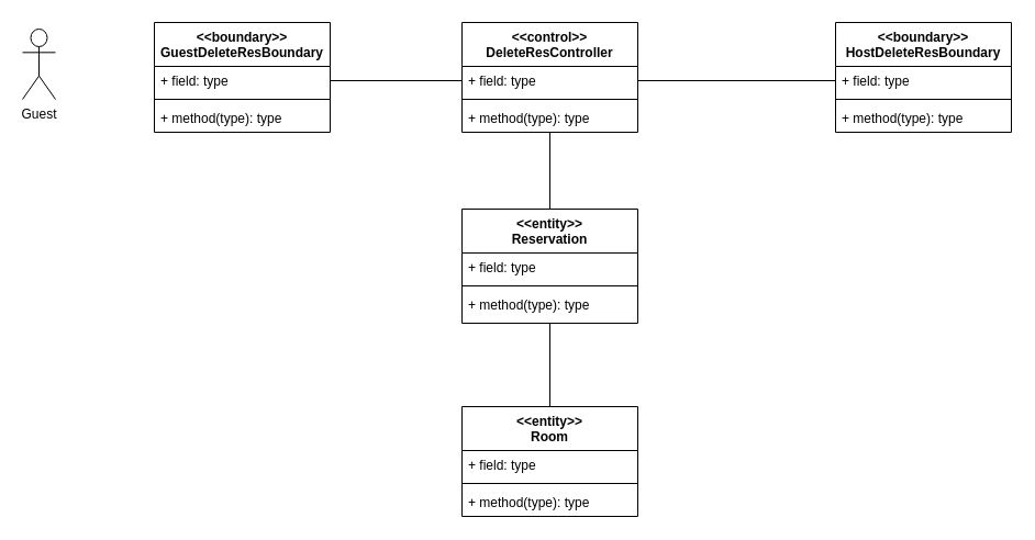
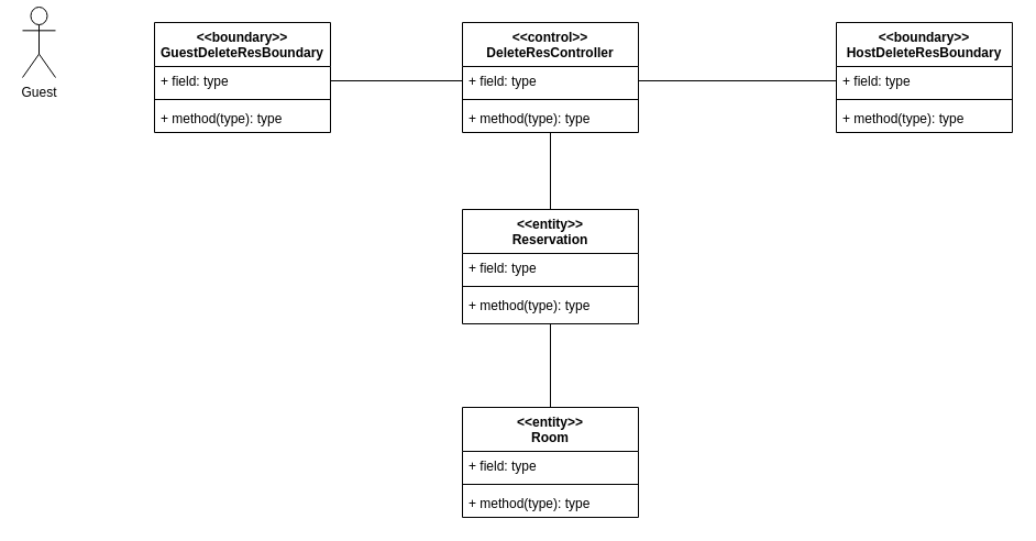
  <mxCell id="0" />
  <mxCell id="1" parent="0" />
  <mxCell id="2" style="edgeStyle=orthogonalEdgeStyle;rounded=0;orthogonalLoop=1;jettySize=auto;html=1;exitX=0.5;exitY=0;exitDx=0;exitDy=0;entryX=0.5;entryY=1;entryDx=0;entryDy=0;entryPerimeter=0;endArrow=none;endFill=0;" edge="1" parent="1" source="3" target="10"><mxGeometry relative="1" as="geometry" /></mxCell>
  <mxCell id="3" value="&lt;&lt;entity&gt;&gt;&#10;Reservation" style="swimlane;fontStyle=1;align=center;verticalAlign=top;childLayout=stackLayout;horizontal=1;startSize=40;horizontalStack=0;resizeParent=1;resizeParentMax=0;resizeLast=0;collapsible=1;marginBottom=0;" parent="1" vertex="1"><mxGeometry x="420" y="190" width="160" height="104" as="geometry" /></mxCell>
  <mxCell id="4" value="+ field: type" style="text;strokeColor=none;fillColor=none;align=left;verticalAlign=top;spacingLeft=4;spacingRight=4;overflow=hidden;rotatable=0;points=[[0,0.5],[1,0.5]];portConstraint=eastwest;" parent="3" vertex="1"><mxGeometry y="40" width="160" height="26" as="geometry" /></mxCell>
  <mxCell id="5" value="" style="line;strokeWidth=1;fillColor=none;align=left;verticalAlign=middle;spacingTop=-1;spacingLeft=3;spacingRight=3;rotatable=0;labelPosition=right;points=[];portConstraint=eastwest;" parent="3" vertex="1"><mxGeometry y="66" width="160" height="8" as="geometry" /></mxCell>
  <mxCell id="6" value="+ method(type): type" style="text;strokeColor=none;fillColor=none;align=left;verticalAlign=top;spacingLeft=4;spacingRight=4;overflow=hidden;rotatable=0;points=[[0,0.5],[1,0.5]];portConstraint=eastwest;" parent="3" vertex="1"><mxGeometry y="74" width="160" height="30" as="geometry" /></mxCell>
  <mxCell id="7" value="&lt;&lt;control&gt;&gt;&#10;DeleteResController" style="swimlane;fontStyle=1;align=center;verticalAlign=top;childLayout=stackLayout;horizontal=1;startSize=40;horizontalStack=0;resizeParent=1;resizeParentMax=0;resizeLast=0;collapsible=1;marginBottom=0;" parent="1" vertex="1"><mxGeometry x="420" y="20" width="160" height="100" as="geometry" /></mxCell>
  <mxCell id="8" value="+ field: type" style="text;strokeColor=none;fillColor=none;align=left;verticalAlign=top;spacingLeft=4;spacingRight=4;overflow=hidden;rotatable=0;points=[[0,0.5],[1,0.5]];portConstraint=eastwest;" parent="7" vertex="1"><mxGeometry y="40" width="160" height="26" as="geometry" /></mxCell>
  <mxCell id="9" value="" style="line;strokeWidth=1;fillColor=none;align=left;verticalAlign=middle;spacingTop=-1;spacingLeft=3;spacingRight=3;rotatable=0;labelPosition=right;points=[];portConstraint=eastwest;" parent="7" vertex="1"><mxGeometry y="66" width="160" height="8" as="geometry" /></mxCell>
  <mxCell id="10" value="+ method(type): type" style="text;strokeColor=none;fillColor=none;align=left;verticalAlign=top;spacingLeft=4;spacingRight=4;overflow=hidden;rotatable=0;points=[[0,0.5],[1,0.5]];portConstraint=eastwest;" parent="7" vertex="1"><mxGeometry y="74" width="160" height="26" as="geometry" /></mxCell>
  <mxCell id="11" value="&lt;&lt;boundary&gt;&gt;&#10;GuestDeleteResBoundary" style="swimlane;fontStyle=1;align=center;verticalAlign=top;childLayout=stackLayout;horizontal=1;startSize=40;horizontalStack=0;resizeParent=1;resizeParentMax=0;resizeLast=0;collapsible=1;marginBottom=0;" parent="1" vertex="1"><mxGeometry x="140" y="20" width="160" height="100" as="geometry" /></mxCell>
  <mxCell id="12" value="+ field: type" style="text;strokeColor=none;fillColor=none;align=left;verticalAlign=top;spacingLeft=4;spacingRight=4;overflow=hidden;rotatable=0;points=[[0,0.5],[1,0.5]];portConstraint=eastwest;" parent="11" vertex="1"><mxGeometry y="40" width="160" height="26" as="geometry" /></mxCell>
  <mxCell id="13" value="" style="line;strokeWidth=1;fillColor=none;align=left;verticalAlign=middle;spacingTop=-1;spacingLeft=3;spacingRight=3;rotatable=0;labelPosition=right;points=[];portConstraint=eastwest;" parent="11" vertex="1"><mxGeometry y="66" width="160" height="8" as="geometry" /></mxCell>
  <mxCell id="14" value="+ method(type): type" style="text;strokeColor=none;fillColor=none;align=left;verticalAlign=top;spacingLeft=4;spacingRight=4;overflow=hidden;rotatable=0;points=[[0,0.5],[1,0.5]];portConstraint=eastwest;" parent="11" vertex="1"><mxGeometry y="74" width="160" height="26" as="geometry" /></mxCell>
- <mxCell id="15" value="Guest" style="shape=umlActor;verticalLabelPosition=bottom;verticalAlign=top;html=1;outlineConnect=0;" parent="1" vertex="1"><mxGeometry x="20" y="26" width="30" height="64" as="geometry" /></mxCell>
+ <mxCell id="15" value="Guest" style="shape=umlActor;verticalLabelPosition=bottom;verticalAlign=top;html=1;outlineConnect=0;" parent="1" vertex="1"><mxGeometry x="20" y="6" width="30" height="64" as="geometry" /></mxCell>
  <mxCell id="16" style="edgeStyle=orthogonalEdgeStyle;rounded=0;orthogonalLoop=1;jettySize=auto;html=1;exitX=1;exitY=0.5;exitDx=0;exitDy=0;entryX=0;entryY=0.5;entryDx=0;entryDy=0;endArrow=none;endFill=0;" parent="1" source="12" target="8" edge="1"><mxGeometry relative="1" as="geometry" /></mxCell>
  <mxCell id="17" style="edgeStyle=orthogonalEdgeStyle;rounded=0;orthogonalLoop=1;jettySize=auto;html=1;entryX=0.5;entryY=1;entryDx=0;entryDy=0;entryPerimeter=0;endArrow=none;endFill=0;" edge="1" parent="1" source="18" target="6"><mxGeometry relative="1" as="geometry" /></mxCell>
  <mxCell id="18" value="&lt;&lt;entity&gt;&gt;&#10;Room" style="swimlane;fontStyle=1;align=center;verticalAlign=top;childLayout=stackLayout;horizontal=1;startSize=40;horizontalStack=0;resizeParent=1;resizeParentMax=0;resizeLast=0;collapsible=1;marginBottom=0;" parent="1" vertex="1"><mxGeometry x="420" y="370" width="160" height="100" as="geometry" /></mxCell>
  <mxCell id="19" value="+ field: type" style="text;strokeColor=none;fillColor=none;align=left;verticalAlign=top;spacingLeft=4;spacingRight=4;overflow=hidden;rotatable=0;points=[[0,0.5],[1,0.5]];portConstraint=eastwest;" parent="18" vertex="1"><mxGeometry y="40" width="160" height="26" as="geometry" /></mxCell>
  <mxCell id="20" value="" style="line;strokeWidth=1;fillColor=none;align=left;verticalAlign=middle;spacingTop=-1;spacingLeft=3;spacingRight=3;rotatable=0;labelPosition=right;points=[];portConstraint=eastwest;" parent="18" vertex="1"><mxGeometry y="66" width="160" height="8" as="geometry" /></mxCell>
  <mxCell id="21" value="+ method(type): type" style="text;strokeColor=none;fillColor=none;align=left;verticalAlign=top;spacingLeft=4;spacingRight=4;overflow=hidden;rotatable=0;points=[[0,0.5],[1,0.5]];portConstraint=eastwest;" parent="18" vertex="1"><mxGeometry y="74" width="160" height="26" as="geometry" /></mxCell>
  <mxCell id="22" value="&lt;&lt;boundary&gt;&gt;&#10;HostDeleteResBoundary" style="swimlane;fontStyle=1;align=center;verticalAlign=top;childLayout=stackLayout;horizontal=1;startSize=40;horizontalStack=0;resizeParent=1;resizeParentMax=0;resizeLast=0;collapsible=1;marginBottom=0;" vertex="1" parent="1"><mxGeometry x="760" y="20" width="160" height="100" as="geometry" /></mxCell>
  <mxCell id="23" value="+ field: type" style="text;strokeColor=none;fillColor=none;align=left;verticalAlign=top;spacingLeft=4;spacingRight=4;overflow=hidden;rotatable=0;points=[[0,0.5],[1,0.5]];portConstraint=eastwest;" vertex="1" parent="22"><mxGeometry y="40" width="160" height="26" as="geometry" /></mxCell>
  <mxCell id="24" value="" style="line;strokeWidth=1;fillColor=none;align=left;verticalAlign=middle;spacingTop=-1;spacingLeft=3;spacingRight=3;rotatable=0;labelPosition=right;points=[];portConstraint=eastwest;" vertex="1" parent="22"><mxGeometry y="66" width="160" height="8" as="geometry" /></mxCell>
  <mxCell id="25" value="+ method(type): type" style="text;strokeColor=none;fillColor=none;align=left;verticalAlign=top;spacingLeft=4;spacingRight=4;overflow=hidden;rotatable=0;points=[[0,0.5],[1,0.5]];portConstraint=eastwest;" vertex="1" parent="22"><mxGeometry y="74" width="160" height="26" as="geometry" /></mxCell>
  <mxCell id="26" style="edgeStyle=orthogonalEdgeStyle;rounded=0;orthogonalLoop=1;jettySize=auto;html=1;exitX=1;exitY=0.5;exitDx=0;exitDy=0;entryX=0;entryY=0.5;entryDx=0;entryDy=0;endArrow=none;endFill=0;" edge="1" parent="1" source="8" target="23"><mxGeometry relative="1" as="geometry" /></mxCell>
